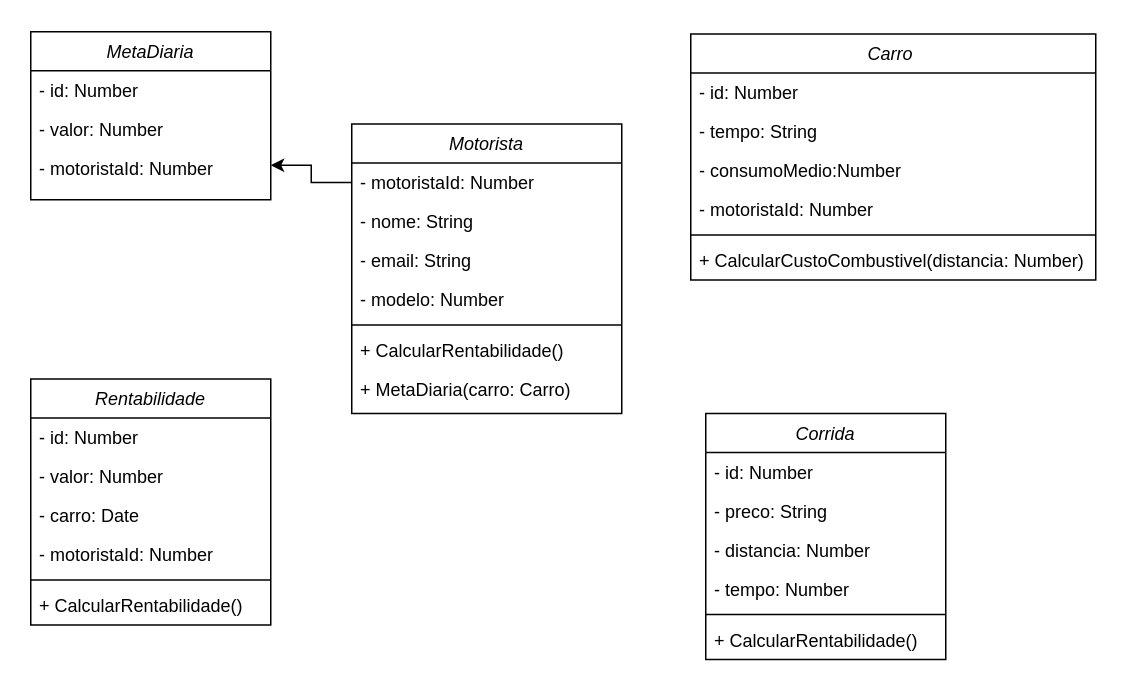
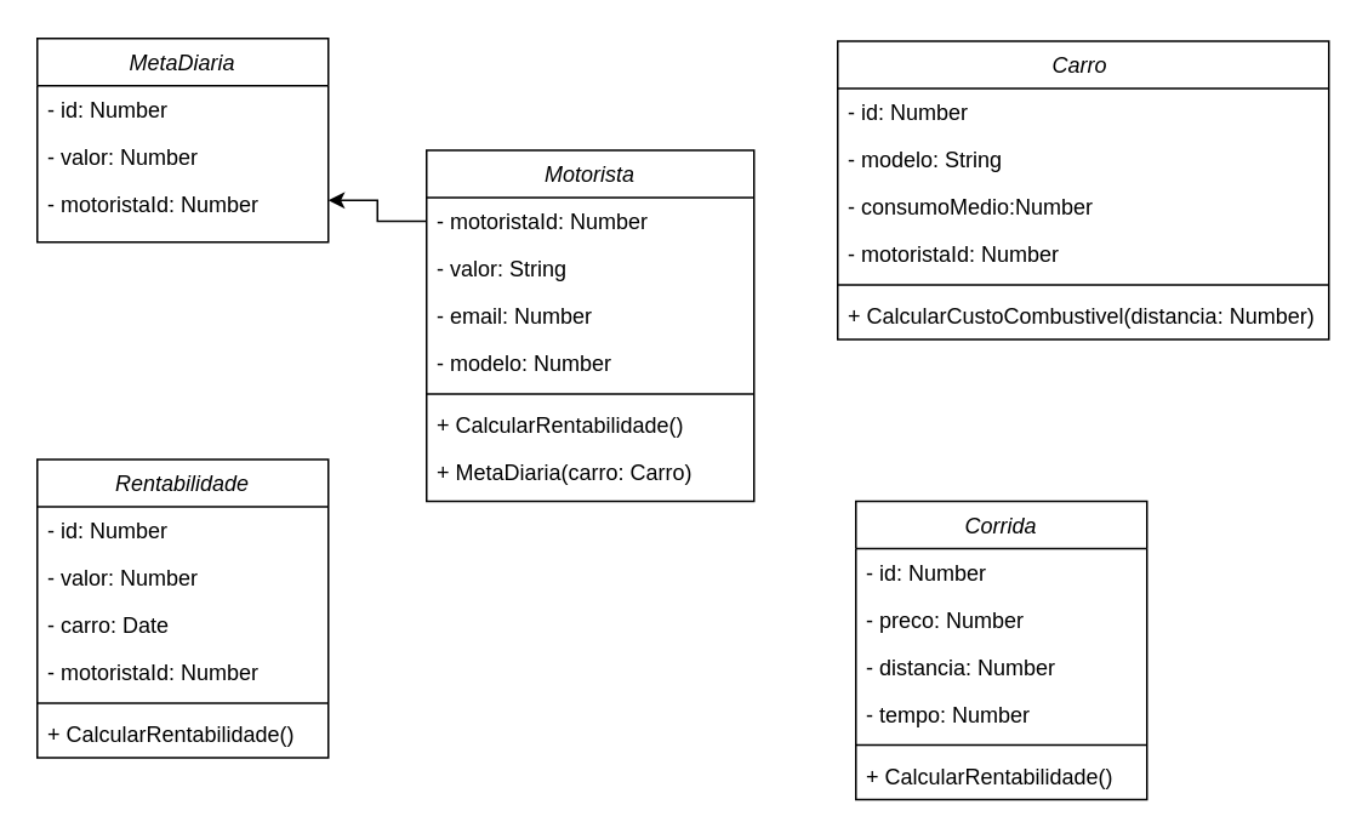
  <mxCell id="0" />
  <mxCell id="1" parent="0" />
  <mxCell id="2" value="Motorista" style="swimlane;fontStyle=2;align=center;verticalAlign=top;childLayout=stackLayout;horizontal=1;startSize=26;horizontalStack=0;resizeParent=1;resizeLast=0;collapsible=1;marginBottom=0;rounded=0;shadow=0;strokeWidth=1;" parent="1" vertex="1"><mxGeometry x="234" y="82" width="180" height="193" as="geometry"><mxRectangle x="230" y="140" width="160" height="26" as="alternateBounds" /></mxGeometry></mxCell>
  <mxCell id="3" value="- motoristaId: Number&#10;" style="text;align=left;verticalAlign=top;spacingLeft=4;spacingRight=4;overflow=hidden;rotatable=0;points=[[0,0.5],[1,0.5]];portConstraint=eastwest;" vertex="1" parent="2"><mxGeometry y="26" width="180" height="26" as="geometry" /></mxCell>
- <mxCell id="4" value="- nome: String" style="text;align=left;verticalAlign=top;spacingLeft=4;spacingRight=4;overflow=hidden;rotatable=0;points=[[0,0.5],[1,0.5]];portConstraint=eastwest;rounded=0;shadow=0;html=0;" parent="2" vertex="1"><mxGeometry y="52" width="180" height="26" as="geometry" /></mxCell>
- <mxCell id="5" value="- email: String" style="text;align=left;verticalAlign=top;spacingLeft=4;spacingRight=4;overflow=hidden;rotatable=0;points=[[0,0.5],[1,0.5]];portConstraint=eastwest;rounded=0;shadow=0;html=0;" parent="2" vertex="1"><mxGeometry y="78" width="180" height="26" as="geometry" /></mxCell>
+ <mxCell id="4" value="- valor: String" style="text;align=left;verticalAlign=top;spacingLeft=4;spacingRight=4;overflow=hidden;rotatable=0;points=[[0,0.5],[1,0.5]];portConstraint=eastwest;rounded=0;shadow=0;html=0;" parent="2" vertex="1"><mxGeometry y="52" width="180" height="26" as="geometry" /></mxCell>
+ <mxCell id="5" value="- email: Number" style="text;align=left;verticalAlign=top;spacingLeft=4;spacingRight=4;overflow=hidden;rotatable=0;points=[[0,0.5],[1,0.5]];portConstraint=eastwest;rounded=0;shadow=0;html=0;" parent="2" vertex="1"><mxGeometry y="78" width="180" height="26" as="geometry" /></mxCell>
  <mxCell id="6" value="- modelo: Number" style="text;align=left;verticalAlign=top;spacingLeft=4;spacingRight=4;overflow=hidden;rotatable=0;points=[[0,0.5],[1,0.5]];portConstraint=eastwest;rounded=0;shadow=0;html=0;" vertex="1" parent="2"><mxGeometry y="104" width="180" height="26" as="geometry" /></mxCell>
  <mxCell id="7" value="" style="line;html=1;strokeWidth=1;align=left;verticalAlign=middle;spacingTop=-1;spacingLeft=3;spacingRight=3;rotatable=0;labelPosition=right;points=[];portConstraint=eastwest;" parent="2" vertex="1"><mxGeometry y="130" width="180" height="8" as="geometry" /></mxCell>
  <mxCell id="8" value="+ CalcularRentabilidade()" style="text;align=left;verticalAlign=top;spacingLeft=4;spacingRight=4;overflow=hidden;rotatable=0;points=[[0,0.5],[1,0.5]];portConstraint=eastwest;" parent="2" vertex="1"><mxGeometry y="138" width="180" height="26" as="geometry" /></mxCell>
  <mxCell id="9" value="+ MetaDiaria(carro: Carro)" style="text;align=left;verticalAlign=top;spacingLeft=4;spacingRight=4;overflow=hidden;rotatable=0;points=[[0,0.5],[1,0.5]];portConstraint=eastwest;" vertex="1" parent="2"><mxGeometry y="164" width="180" height="26" as="geometry" /></mxCell>
  <mxCell id="10" value="Carro " style="swimlane;fontStyle=2;align=center;verticalAlign=top;childLayout=stackLayout;horizontal=1;startSize=26;horizontalStack=0;resizeParent=1;resizeLast=0;collapsible=1;marginBottom=0;rounded=0;shadow=0;strokeWidth=1;" vertex="1" parent="1"><mxGeometry x="460" y="22" width="270" height="164" as="geometry"><mxRectangle x="230" y="140" width="160" height="26" as="alternateBounds" /></mxGeometry></mxCell>
  <mxCell id="11" value="- id: Number&#10;" style="text;align=left;verticalAlign=top;spacingLeft=4;spacingRight=4;overflow=hidden;rotatable=0;points=[[0,0.5],[1,0.5]];portConstraint=eastwest;" vertex="1" parent="10"><mxGeometry y="26" width="270" height="26" as="geometry" /></mxCell>
- <mxCell id="12" value="- tempo: String" style="text;align=left;verticalAlign=top;spacingLeft=4;spacingRight=4;overflow=hidden;rotatable=0;points=[[0,0.5],[1,0.5]];portConstraint=eastwest;rounded=0;shadow=0;html=0;" vertex="1" parent="10"><mxGeometry y="52" width="270" height="26" as="geometry" /></mxCell>
+ <mxCell id="12" value="- modelo: String" style="text;align=left;verticalAlign=top;spacingLeft=4;spacingRight=4;overflow=hidden;rotatable=0;points=[[0,0.5],[1,0.5]];portConstraint=eastwest;rounded=0;shadow=0;html=0;" vertex="1" parent="10"><mxGeometry y="52" width="270" height="26" as="geometry" /></mxCell>
  <mxCell id="13" value="- consumoMedio:Number" style="text;align=left;verticalAlign=top;spacingLeft=4;spacingRight=4;overflow=hidden;rotatable=0;points=[[0,0.5],[1,0.5]];portConstraint=eastwest;rounded=0;shadow=0;html=0;" vertex="1" parent="10"><mxGeometry y="78" width="270" height="26" as="geometry" /></mxCell>
  <mxCell id="14" value="- motoristaId: Number" style="text;align=left;verticalAlign=top;spacingLeft=4;spacingRight=4;overflow=hidden;rotatable=0;points=[[0,0.5],[1,0.5]];portConstraint=eastwest;rounded=0;shadow=0;html=0;" vertex="1" parent="10"><mxGeometry y="104" width="270" height="26" as="geometry" /></mxCell>
  <mxCell id="15" value="" style="line;html=1;strokeWidth=1;align=left;verticalAlign=middle;spacingTop=-1;spacingLeft=3;spacingRight=3;rotatable=0;labelPosition=right;points=[];portConstraint=eastwest;" vertex="1" parent="10"><mxGeometry y="130" width="270" height="8" as="geometry" /></mxCell>
  <mxCell id="16" value="+ CalcularCustoCombustivel(distancia: Number)" style="text;align=left;verticalAlign=top;spacingLeft=4;spacingRight=4;overflow=hidden;rotatable=0;points=[[0,0.5],[1,0.5]];portConstraint=eastwest;" vertex="1" parent="10"><mxGeometry y="138" width="270" height="26" as="geometry" /></mxCell>
  <mxCell id="17" value="Corrida" style="swimlane;fontStyle=2;align=center;verticalAlign=top;childLayout=stackLayout;horizontal=1;startSize=26;horizontalStack=0;resizeParent=1;resizeLast=0;collapsible=1;marginBottom=0;rounded=0;shadow=0;strokeWidth=1;" vertex="1" parent="1"><mxGeometry x="470" y="275" width="160" height="164" as="geometry"><mxRectangle x="230" y="140" width="160" height="26" as="alternateBounds" /></mxGeometry></mxCell>
  <mxCell id="18" value="- id: Number&#10;" style="text;align=left;verticalAlign=top;spacingLeft=4;spacingRight=4;overflow=hidden;rotatable=0;points=[[0,0.5],[1,0.5]];portConstraint=eastwest;" vertex="1" parent="17"><mxGeometry y="26" width="160" height="26" as="geometry" /></mxCell>
- <mxCell id="19" value="- preco: String" style="text;align=left;verticalAlign=top;spacingLeft=4;spacingRight=4;overflow=hidden;rotatable=0;points=[[0,0.5],[1,0.5]];portConstraint=eastwest;rounded=0;shadow=0;html=0;" vertex="1" parent="17"><mxGeometry y="52" width="160" height="26" as="geometry" /></mxCell>
+ <mxCell id="19" value="- preco: Number" style="text;align=left;verticalAlign=top;spacingLeft=4;spacingRight=4;overflow=hidden;rotatable=0;points=[[0,0.5],[1,0.5]];portConstraint=eastwest;rounded=0;shadow=0;html=0;" vertex="1" parent="17"><mxGeometry y="52" width="160" height="26" as="geometry" /></mxCell>
  <mxCell id="20" value="- distancia: Number" style="text;align=left;verticalAlign=top;spacingLeft=4;spacingRight=4;overflow=hidden;rotatable=0;points=[[0,0.5],[1,0.5]];portConstraint=eastwest;rounded=0;shadow=0;html=0;" vertex="1" parent="17"><mxGeometry y="78" width="160" height="26" as="geometry" /></mxCell>
  <mxCell id="21" value="- tempo: Number" style="text;align=left;verticalAlign=top;spacingLeft=4;spacingRight=4;overflow=hidden;rotatable=0;points=[[0,0.5],[1,0.5]];portConstraint=eastwest;rounded=0;shadow=0;html=0;" vertex="1" parent="17"><mxGeometry y="104" width="160" height="26" as="geometry" /></mxCell>
  <mxCell id="22" value="" style="line;html=1;strokeWidth=1;align=left;verticalAlign=middle;spacingTop=-1;spacingLeft=3;spacingRight=3;rotatable=0;labelPosition=right;points=[];portConstraint=eastwest;" vertex="1" parent="17"><mxGeometry y="130" width="160" height="8" as="geometry" /></mxCell>
  <mxCell id="23" value="+ CalcularRentabilidade()" style="text;align=left;verticalAlign=top;spacingLeft=4;spacingRight=4;overflow=hidden;rotatable=0;points=[[0,0.5],[1,0.5]];portConstraint=eastwest;" vertex="1" parent="17"><mxGeometry y="138" width="160" height="26" as="geometry" /></mxCell>
  <mxCell id="24" value="Rentabilidade" style="swimlane;fontStyle=2;align=center;verticalAlign=top;childLayout=stackLayout;horizontal=1;startSize=26;horizontalStack=0;resizeParent=1;resizeLast=0;collapsible=1;marginBottom=0;rounded=0;shadow=0;strokeWidth=1;" vertex="1" parent="1"><mxGeometry x="20" y="252" width="160" height="164" as="geometry"><mxRectangle x="230" y="140" width="160" height="26" as="alternateBounds" /></mxGeometry></mxCell>
  <mxCell id="25" value="- id: Number&#10;" style="text;align=left;verticalAlign=top;spacingLeft=4;spacingRight=4;overflow=hidden;rotatable=0;points=[[0,0.5],[1,0.5]];portConstraint=eastwest;" vertex="1" parent="24"><mxGeometry y="26" width="160" height="26" as="geometry" /></mxCell>
  <mxCell id="26" value="- valor: Number" style="text;align=left;verticalAlign=top;spacingLeft=4;spacingRight=4;overflow=hidden;rotatable=0;points=[[0,0.5],[1,0.5]];portConstraint=eastwest;rounded=0;shadow=0;html=0;" vertex="1" parent="24"><mxGeometry y="52" width="160" height="26" as="geometry" /></mxCell>
  <mxCell id="27" value="- carro: Date" style="text;align=left;verticalAlign=top;spacingLeft=4;spacingRight=4;overflow=hidden;rotatable=0;points=[[0,0.5],[1,0.5]];portConstraint=eastwest;rounded=0;shadow=0;html=0;" vertex="1" parent="24"><mxGeometry y="78" width="160" height="26" as="geometry" /></mxCell>
  <mxCell id="28" value="- motoristaId: Number" style="text;align=left;verticalAlign=top;spacingLeft=4;spacingRight=4;overflow=hidden;rotatable=0;points=[[0,0.5],[1,0.5]];portConstraint=eastwest;rounded=0;shadow=0;html=0;" vertex="1" parent="24"><mxGeometry y="104" width="160" height="26" as="geometry" /></mxCell>
  <mxCell id="29" value="" style="line;html=1;strokeWidth=1;align=left;verticalAlign=middle;spacingTop=-1;spacingLeft=3;spacingRight=3;rotatable=0;labelPosition=right;points=[];portConstraint=eastwest;" vertex="1" parent="24"><mxGeometry y="130" width="160" height="8" as="geometry" /></mxCell>
  <mxCell id="30" value="+ CalcularRentabilidade()" style="text;align=left;verticalAlign=top;spacingLeft=4;spacingRight=4;overflow=hidden;rotatable=0;points=[[0,0.5],[1,0.5]];portConstraint=eastwest;" vertex="1" parent="24"><mxGeometry y="138" width="160" height="26" as="geometry" /></mxCell>
  <mxCell id="31" value="MetaDiaria" style="swimlane;fontStyle=2;align=center;verticalAlign=top;childLayout=stackLayout;horizontal=1;startSize=26;horizontalStack=0;resizeParent=1;resizeLast=0;collapsible=1;marginBottom=0;rounded=0;shadow=0;strokeWidth=1;" vertex="1" parent="1"><mxGeometry x="20" y="20.5" width="160" height="112" as="geometry"><mxRectangle x="230" y="140" width="160" height="26" as="alternateBounds" /></mxGeometry></mxCell>
  <mxCell id="32" value="- id: Number&#10;" style="text;align=left;verticalAlign=top;spacingLeft=4;spacingRight=4;overflow=hidden;rotatable=0;points=[[0,0.5],[1,0.5]];portConstraint=eastwest;" vertex="1" parent="31"><mxGeometry y="26" width="160" height="26" as="geometry" /></mxCell>
  <mxCell id="33" value="- valor: Number" style="text;align=left;verticalAlign=top;spacingLeft=4;spacingRight=4;overflow=hidden;rotatable=0;points=[[0,0.5],[1,0.5]];portConstraint=eastwest;rounded=0;shadow=0;html=0;" vertex="1" parent="31"><mxGeometry y="52" width="160" height="26" as="geometry" /></mxCell>
  <mxCell id="34" value="- motoristaId: Number" style="text;align=left;verticalAlign=top;spacingLeft=4;spacingRight=4;overflow=hidden;rotatable=0;points=[[0,0.5],[1,0.5]];portConstraint=eastwest;rounded=0;shadow=0;html=0;" vertex="1" parent="31"><mxGeometry y="78" width="160" height="22" as="geometry" /></mxCell>
  <mxCell id="35" style="edgeStyle=orthogonalEdgeStyle;rounded=0;orthogonalLoop=1;jettySize=auto;html=1;entryX=1;entryY=0.5;entryDx=0;entryDy=0;" edge="1" parent="1" source="3" target="34"><mxGeometry relative="1" as="geometry" /></mxCell>
